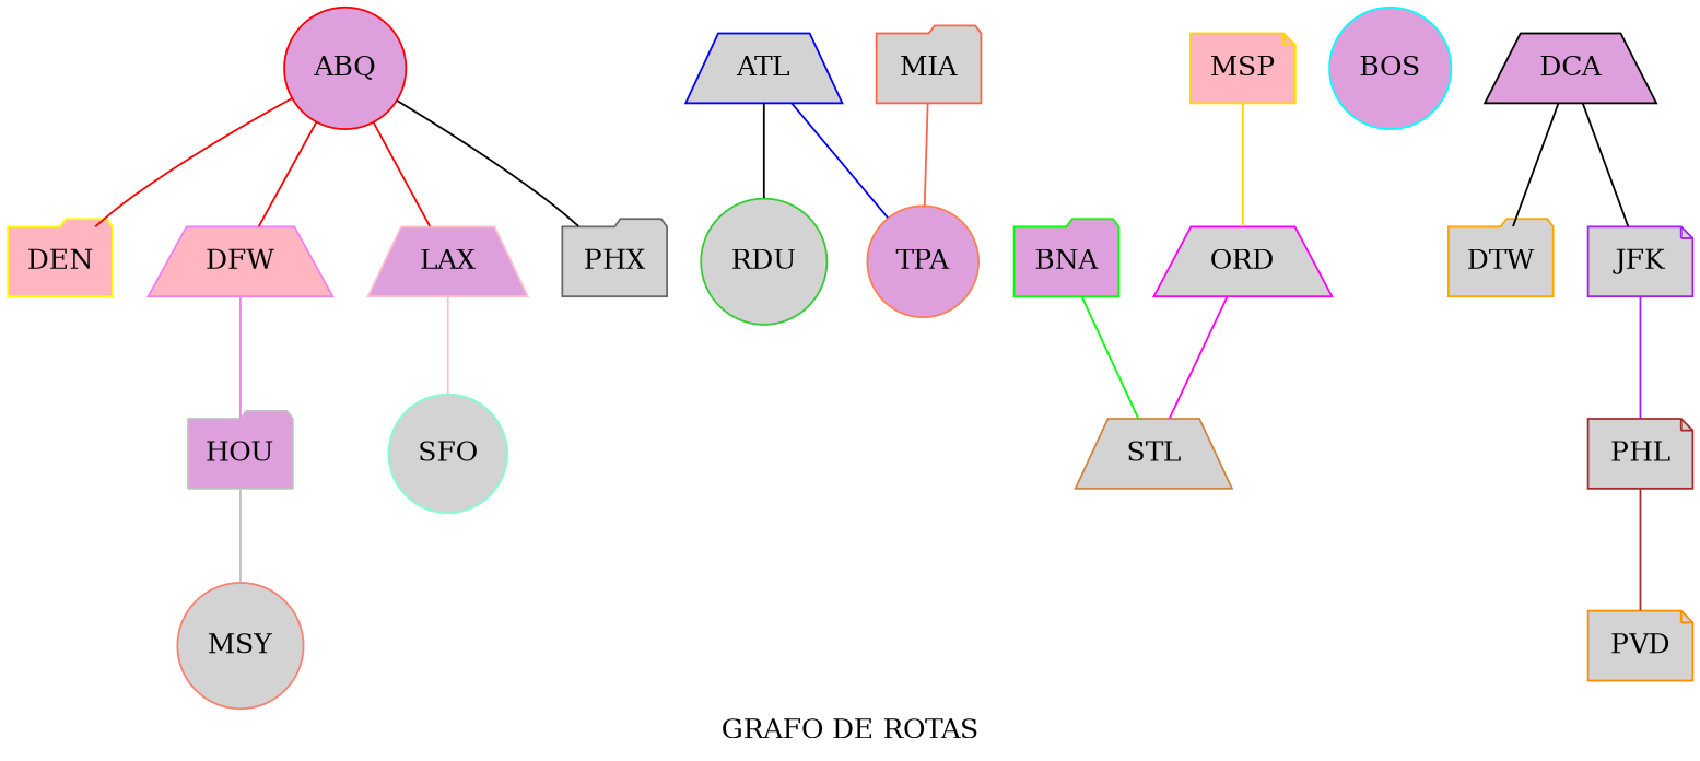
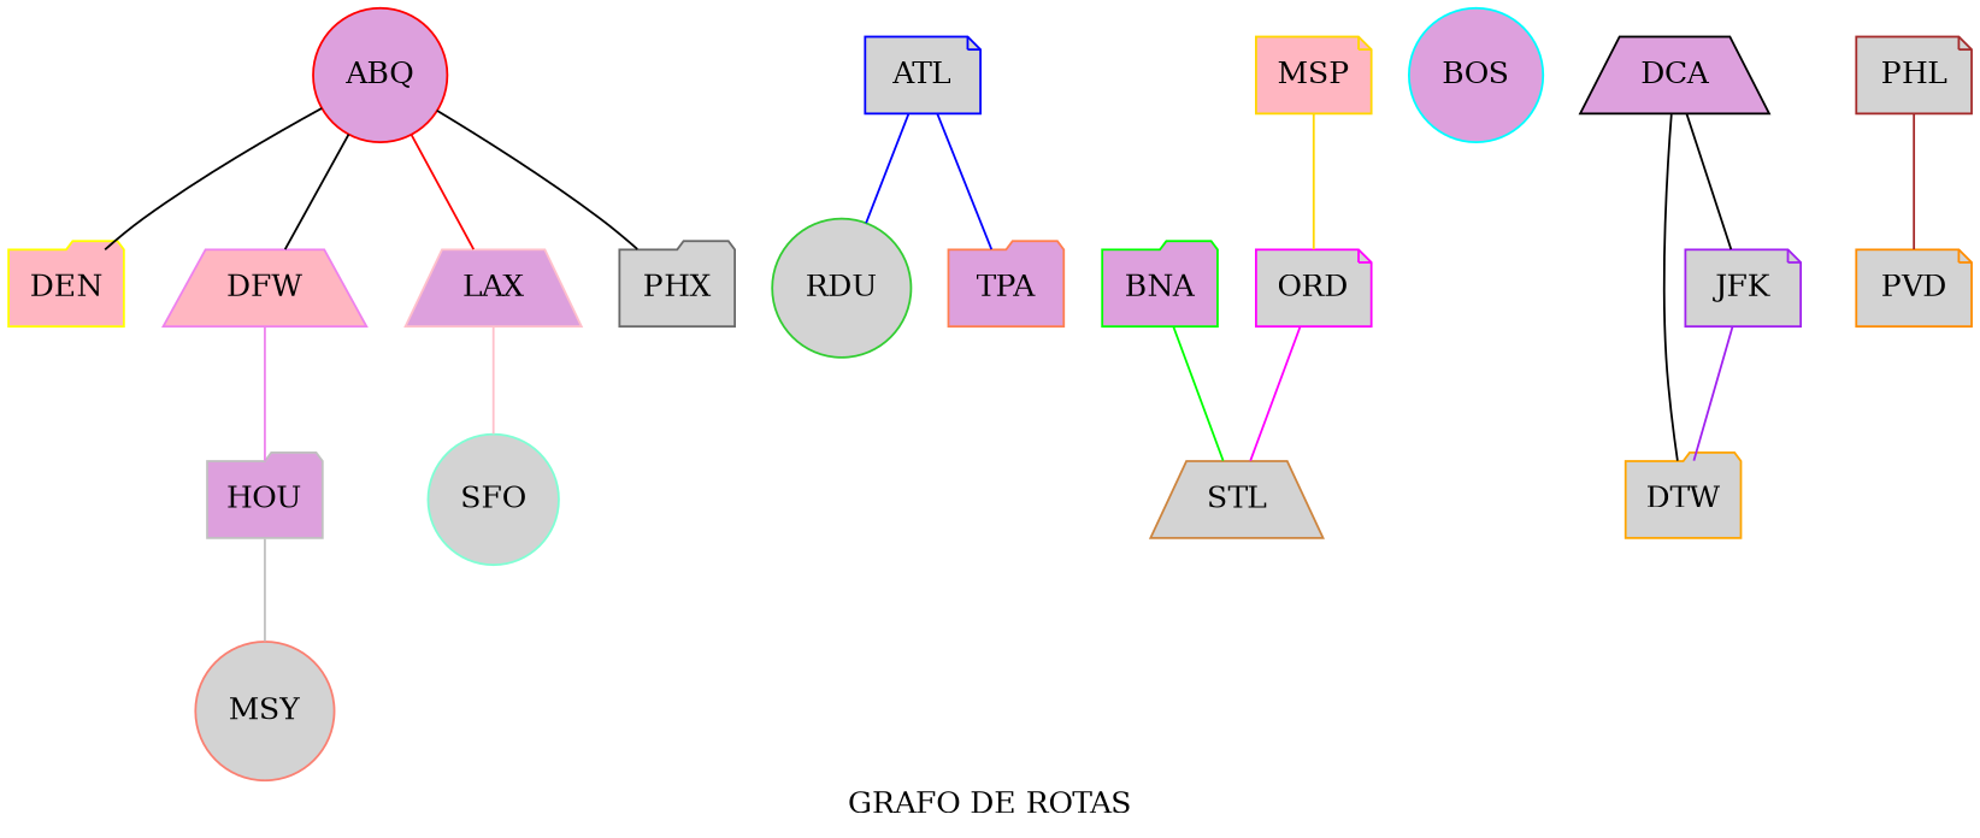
  graph {
    label="GRAFO DE ROTAS"
    node [fillcolor=lightgrey shape=folder style=filled]
    edge [color=red]
    ABQ [color=red fillcolor=plum shape=circle]
    DEN [color=yellow fillcolor=lightpink]
    DFW [color=violet fillcolor=lightpink shape=trapezium]
    LAX [color=pink fillcolor=plum shape=trapezium]
    PHX [color=dimgray]
    HOU [color=gray fillcolor=plum]
    SFO [color=aquamarine shape=circle]
-   ATL [color=blue shape=trapezium]
+   ATL [color=blue shape=note]
    RDU [color=limegreen shape=circle]
-   TPA [color=coral fillcolor=plum shape=circle]
+   TPA [color=coral fillcolor=plum]
    BNA [color=green fillcolor=plum]
    STL [color=peru shape=trapezium]
    BOS [color=cyan fillcolor=plum shape=circle]
    DCA [color=black fillcolor=plum shape=trapezium]
    DTW [color=orange]
    JFK [color=purple shape=note]
    PHL [color=brown shape=note]
    MSY [color=salmon shape=circle]
    PVD [color=darkorange shape=note]
-   MIA [color=tomato]
    MSP [color=gold fillcolor=lightpink shape=note]
-   ORD [color=magenta shape=trapezium]
-   ABQ -- DEN
-   ABQ -- DFW
+   ORD [color=magenta shape=note]
+   ABQ -- DEN [color=black]
+   ABQ -- DFW [color=black]
    ABQ -- LAX
    ABQ -- PHX [color=black]
    DFW -- HOU [color=violet]
    LAX -- SFO [color=pink]
    HOU -- MSY [color=gray]
-   ATL -- RDU [color=black]
+   ATL -- RDU [color=blue]
    ATL -- TPA [color=blue]
    BNA -- STL [color=green]
    DCA -- DTW [color=black]
    DCA -- JFK [color=black]
-   JFK -- PHL [color=purple]
+   JFK -- DTW [color=purple]
    PHL -- PVD [color=brown]
-   MIA -- TPA [color=tomato]
    MSP -- ORD [color=gold]
    ORD -- STL [color=magenta]
  }
